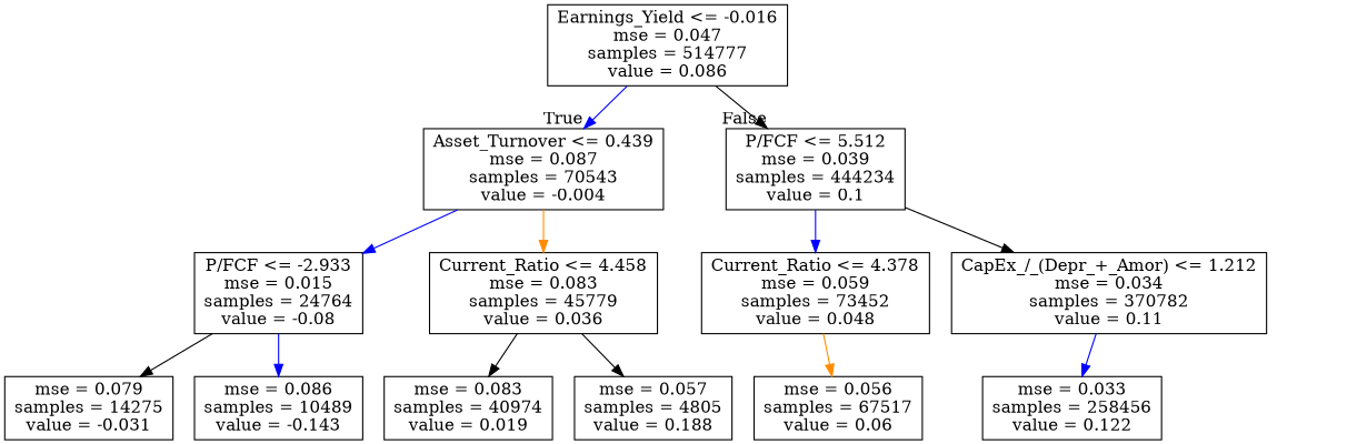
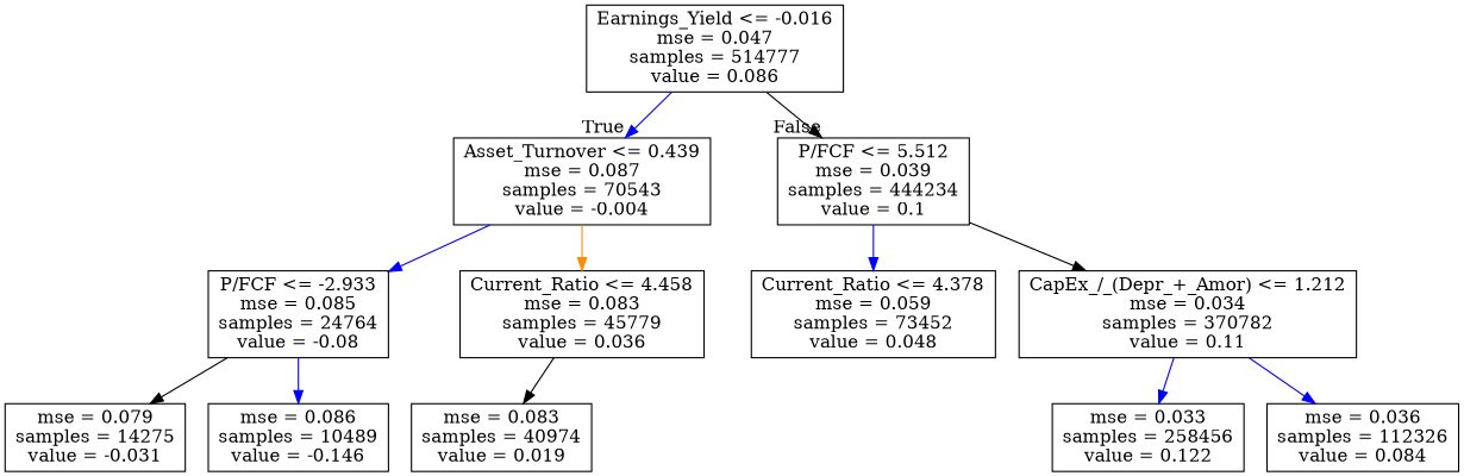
  digraph {
    node [shape=box]
    edge [color=blue]
    n1 [label="Earnings_Yield <= -0.016\nmse = 0.047\nsamples = 514777\nvalue = 0.086"]
    n2 [label="Asset_Turnover <= 0.439\nmse = 0.087\nsamples = 70543\nvalue = -0.004"]
    n3 [label="P/FCF <= 5.512\nmse = 0.039\nsamples = 444234\nvalue = 0.1"]
-   n4 [label="P/FCF <= -2.933\nmse = 0.015\nsamples = 24764\nvalue = -0.08"]
+   n4 [label="P/FCF <= -2.933\nmse = 0.085\nsamples = 24764\nvalue = -0.08"]
    n5 [label="Current_Ratio <= 4.458\nmse = 0.083\nsamples = 45779\nvalue = 0.036"]
    n6 [label="Current_Ratio <= 4.378\nmse = 0.059\nsamples = 73452\nvalue = 0.048"]
    n7 [label="CapEx_/_(Depr_+_Amor) <= 1.212\nmse = 0.034\nsamples = 370782\nvalue = 0.11"]
    n8 [label="mse = 0.079\nsamples = 14275\nvalue = -0.031"]
-   n9 [label="mse = 0.086\nsamples = 10489\nvalue = -0.143"]
+   n9 [label="mse = 0.086\nsamples = 10489\nvalue = -0.146"]
    n10 [label="mse = 0.083\nsamples = 40974\nvalue = 0.019"]
-   n11 [label="mse = 0.057\nsamples = 4805\nvalue = 0.188"]
-   n12 [label="mse = 0.056\nsamples = 67517\nvalue = 0.06"]
    n13 [label="mse = 0.033\nsamples = 258456\nvalue = 0.122"]
+   n14 [label="mse = 0.036\nsamples = 112326\nvalue = 0.084"]
    n1 -> n2 [headlabel=True labelangle=45 labeldistance=2.5]
    n1 -> n3 [color=black headlabel=False labelangle=-45 labeldistance=2.5]
    n2 -> n4
    n2 -> n5 [color=darkorange]
    n3 -> n6
    n3 -> n7 [color=black]
    n4 -> n8 [color=black]
    n4 -> n9
    n5 -> n10 [color=black]
-   n5 -> n11 [color=black]
-   n6 -> n12 [color=darkorange]
    n7 -> n13
+   n7 -> n14
  }
